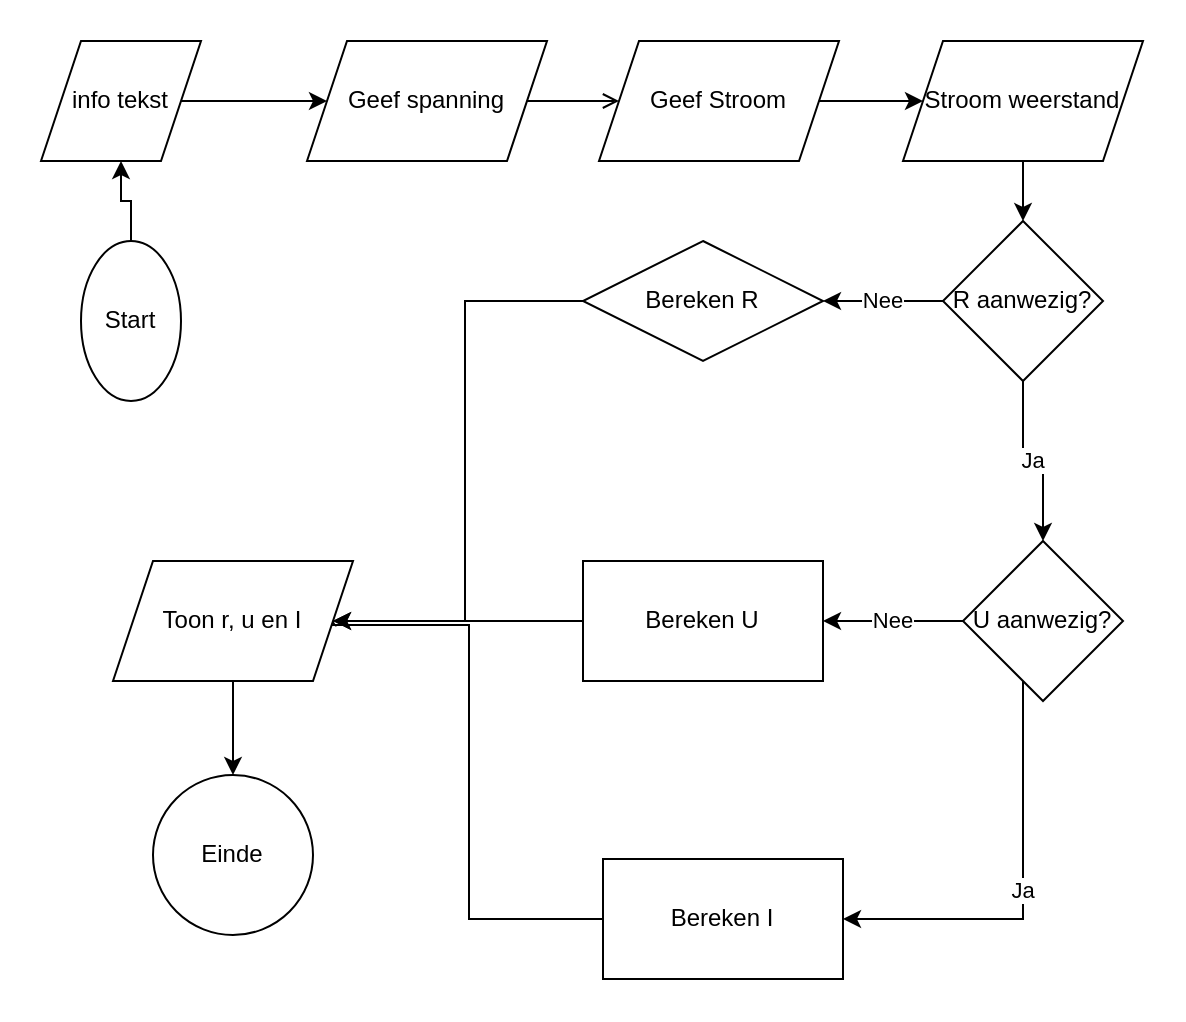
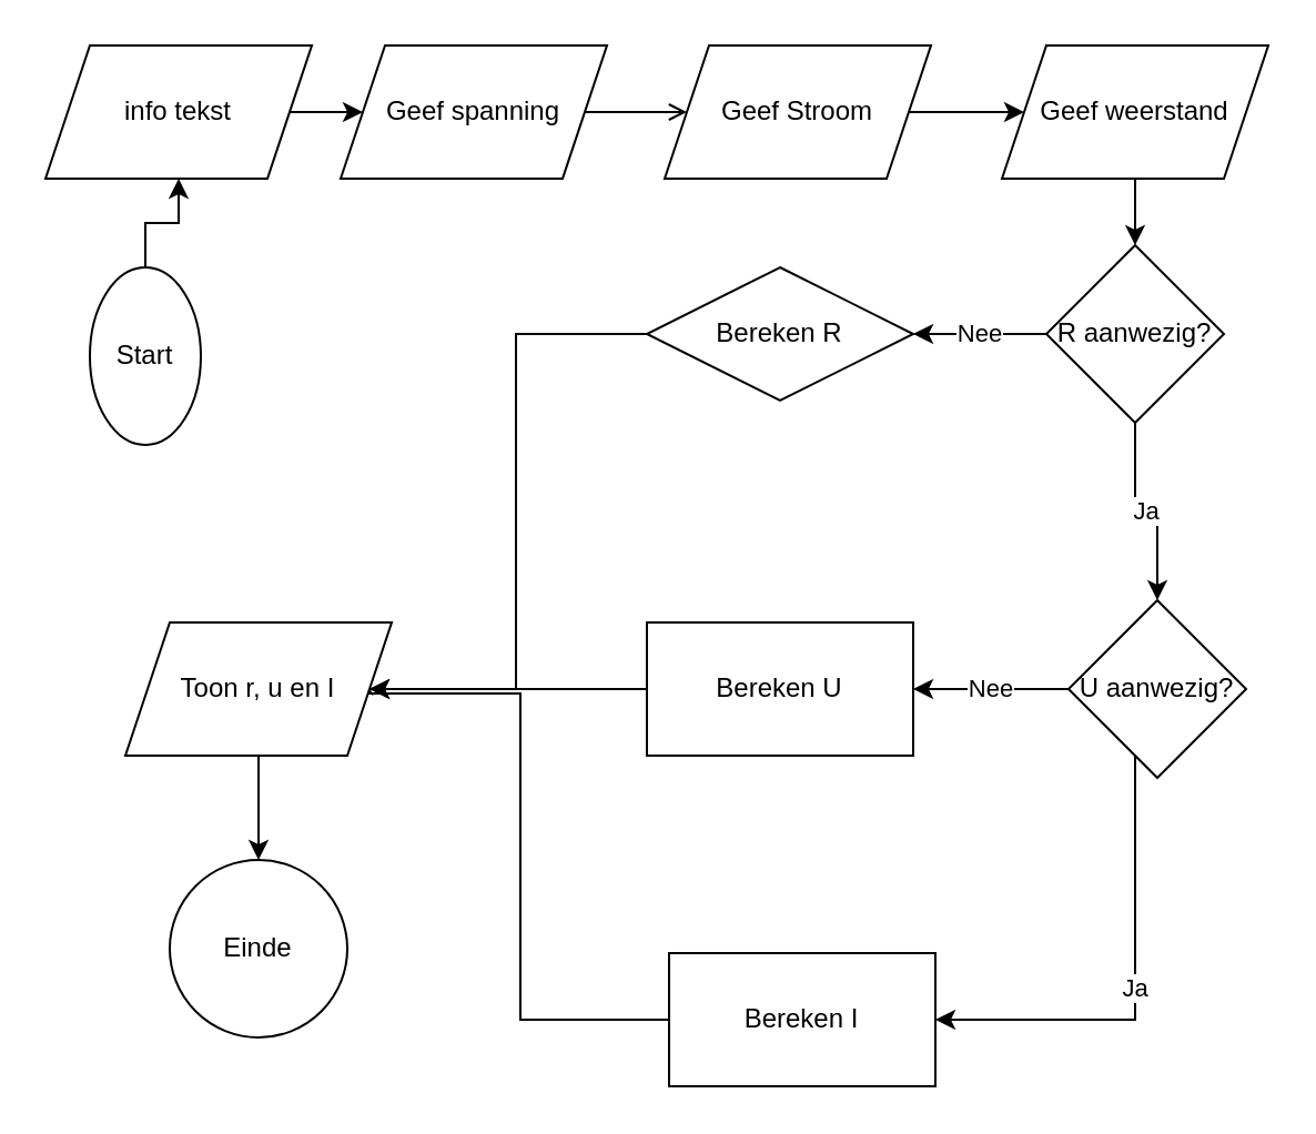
  <mxCell id="0" />
  <mxCell id="1" parent="0" />
  <mxCell id="2" value="" style="edgeStyle=orthogonalEdgeStyle;rounded=0;orthogonalLoop=1;jettySize=auto;html=1;" parent="1" source="3" target="26" edge="1"><mxGeometry relative="1" as="geometry" /></mxCell>
  <mxCell id="3" value="Start" style="ellipse;whiteSpace=wrap;html=1;aspect=fixed;" parent="1" vertex="1"><mxGeometry x="40" y="120" width="50" height="80" as="geometry" /></mxCell>
  <mxCell id="4" value="" style="edgeStyle=orthogonalEdgeStyle;rounded=0;orthogonalLoop=1;jettySize=auto;html=1;endArrow=open;" parent="1" source="5" target="7" edge="1"><mxGeometry relative="1" as="geometry" /></mxCell>
  <mxCell id="5" value="Geef spanning" style="shape=parallelogram;perimeter=parallelogramPerimeter;whiteSpace=wrap;html=1;fixedSize=1;" parent="1" vertex="1"><mxGeometry x="153" y="20" width="120" height="60" as="geometry" /></mxCell>
  <mxCell id="6" value="" style="edgeStyle=orthogonalEdgeStyle;rounded=0;orthogonalLoop=1;jettySize=auto;html=1;" parent="1" source="7" target="9" edge="1"><mxGeometry relative="1" as="geometry" /></mxCell>
  <mxCell id="7" value="Geef Stroom" style="shape=parallelogram;perimeter=parallelogramPerimeter;whiteSpace=wrap;html=1;fixedSize=1;" parent="1" vertex="1"><mxGeometry x="299" y="20" width="120" height="60" as="geometry" /></mxCell>
  <mxCell id="8" value="" style="edgeStyle=orthogonalEdgeStyle;rounded=0;orthogonalLoop=1;jettySize=auto;html=1;" parent="1" source="9" target="12" edge="1"><mxGeometry relative="1" as="geometry" /></mxCell>
- <mxCell id="9" value="Stroom weerstand" style="shape=parallelogram;perimeter=parallelogramPerimeter;whiteSpace=wrap;html=1;fixedSize=1;" parent="1" vertex="1"><mxGeometry x="451" y="20" width="120" height="60" as="geometry" /></mxCell>
+ <mxCell id="9" value="Geef weerstand" style="shape=parallelogram;perimeter=parallelogramPerimeter;whiteSpace=wrap;html=1;fixedSize=1;" parent="1" vertex="1"><mxGeometry x="451" y="20" width="120" height="60" as="geometry" /></mxCell>
  <mxCell id="10" value="Nee" style="edgeStyle=orthogonalEdgeStyle;rounded=0;orthogonalLoop=1;jettySize=auto;html=1;" parent="1" source="12" target="14" edge="1"><mxGeometry relative="1" as="geometry" /></mxCell>
  <mxCell id="11" value="Ja" style="edgeStyle=orthogonalEdgeStyle;rounded=0;orthogonalLoop=1;jettySize=auto;html=1;" parent="1" source="12" target="17" edge="1"><mxGeometry relative="1" as="geometry" /></mxCell>
  <mxCell id="12" value="R aanwezig?" style="rhombus;whiteSpace=wrap;html=1;" parent="1" vertex="1"><mxGeometry x="471" y="110" width="80" height="80" as="geometry" /></mxCell>
  <mxCell id="13" style="edgeStyle=orthogonalEdgeStyle;rounded=0;orthogonalLoop=1;jettySize=auto;html=1;entryX=1;entryY=0.5;entryDx=0;entryDy=0;" parent="1" source="14" target="23" edge="1"><mxGeometry relative="1" as="geometry"><Array as="points"><mxPoint x="232" y="150" /><mxPoint x="232" y="310" /></Array></mxGeometry></mxCell>
  <mxCell id="14" value="Bereken R" style="rhombus;whiteSpace=wrap;html=1;" parent="1" vertex="1"><mxGeometry x="291" y="120" width="120" height="60" as="geometry" /></mxCell>
  <mxCell id="15" value="Nee" style="edgeStyle=orthogonalEdgeStyle;rounded=0;orthogonalLoop=1;jettySize=auto;html=1;" parent="1" source="17" target="19" edge="1"><mxGeometry relative="1" as="geometry" /></mxCell>
  <mxCell id="16" value="Ja" style="edgeStyle=orthogonalEdgeStyle;rounded=0;orthogonalLoop=1;jettySize=auto;html=1;" parent="1" source="17" target="21" edge="1"><mxGeometry relative="1" as="geometry"><Array as="points"><mxPoint x="511" y="459" /></Array></mxGeometry></mxCell>
  <mxCell id="17" value="U aanwezig?" style="rhombus;whiteSpace=wrap;html=1;" parent="1" vertex="1"><mxGeometry x="481" y="270" width="80" height="80" as="geometry" /></mxCell>
  <mxCell id="18" style="edgeStyle=orthogonalEdgeStyle;rounded=0;orthogonalLoop=1;jettySize=auto;html=1;entryX=1;entryY=0.5;entryDx=0;entryDy=0;" parent="1" source="19" target="23" edge="1"><mxGeometry relative="1" as="geometry" /></mxCell>
  <mxCell id="19" value="Bereken U" style="whiteSpace=wrap;html=1;" parent="1" vertex="1"><mxGeometry x="291" y="280" width="120" height="60" as="geometry" /></mxCell>
  <mxCell id="20" style="edgeStyle=orthogonalEdgeStyle;rounded=0;orthogonalLoop=1;jettySize=auto;html=1;" parent="1" source="21" edge="1"><mxGeometry relative="1" as="geometry"><mxPoint x="163.2" y="303.8" as="targetPoint" /><Array as="points"><mxPoint x="234" y="459" /><mxPoint x="234" y="312" /><mxPoint x="163" y="312" /></Array></mxGeometry></mxCell>
  <mxCell id="21" value="Bereken I" style="whiteSpace=wrap;html=1;" parent="1" vertex="1"><mxGeometry x="301" y="429" width="120" height="60" as="geometry" /></mxCell>
  <mxCell id="22" value="" style="edgeStyle=orthogonalEdgeStyle;rounded=0;orthogonalLoop=1;jettySize=auto;html=1;" parent="1" source="23" target="24" edge="1"><mxGeometry relative="1" as="geometry" /></mxCell>
  <mxCell id="23" value="Toon r, u en I" style="shape=parallelogram;perimeter=parallelogramPerimeter;whiteSpace=wrap;html=1;fixedSize=1;" parent="1" vertex="1"><mxGeometry x="56" y="280" width="120" height="60" as="geometry" /></mxCell>
  <mxCell id="24" value="Einde" style="ellipse;whiteSpace=wrap;html=1;aspect=fixed;" parent="1" vertex="1"><mxGeometry x="76" y="387" width="80" height="80" as="geometry" /></mxCell>
  <mxCell id="25" value="" style="edgeStyle=orthogonalEdgeStyle;rounded=0;orthogonalLoop=1;jettySize=auto;html=1;" parent="1" source="26" target="5" edge="1"><mxGeometry relative="1" as="geometry" /></mxCell>
- <mxCell id="26" value="info tekst" style="shape=parallelogram;perimeter=parallelogramPerimeter;whiteSpace=wrap;html=1;fixedSize=1;" parent="1" vertex="1"><mxGeometry x="20" y="20" width="80" height="60" as="geometry" /></mxCell>
+ <mxCell id="26" value="info tekst" style="shape=parallelogram;perimeter=parallelogramPerimeter;whiteSpace=wrap;html=1;fixedSize=1;" parent="1" vertex="1"><mxGeometry x="20" y="20" width="120" height="60" as="geometry" /></mxCell>
